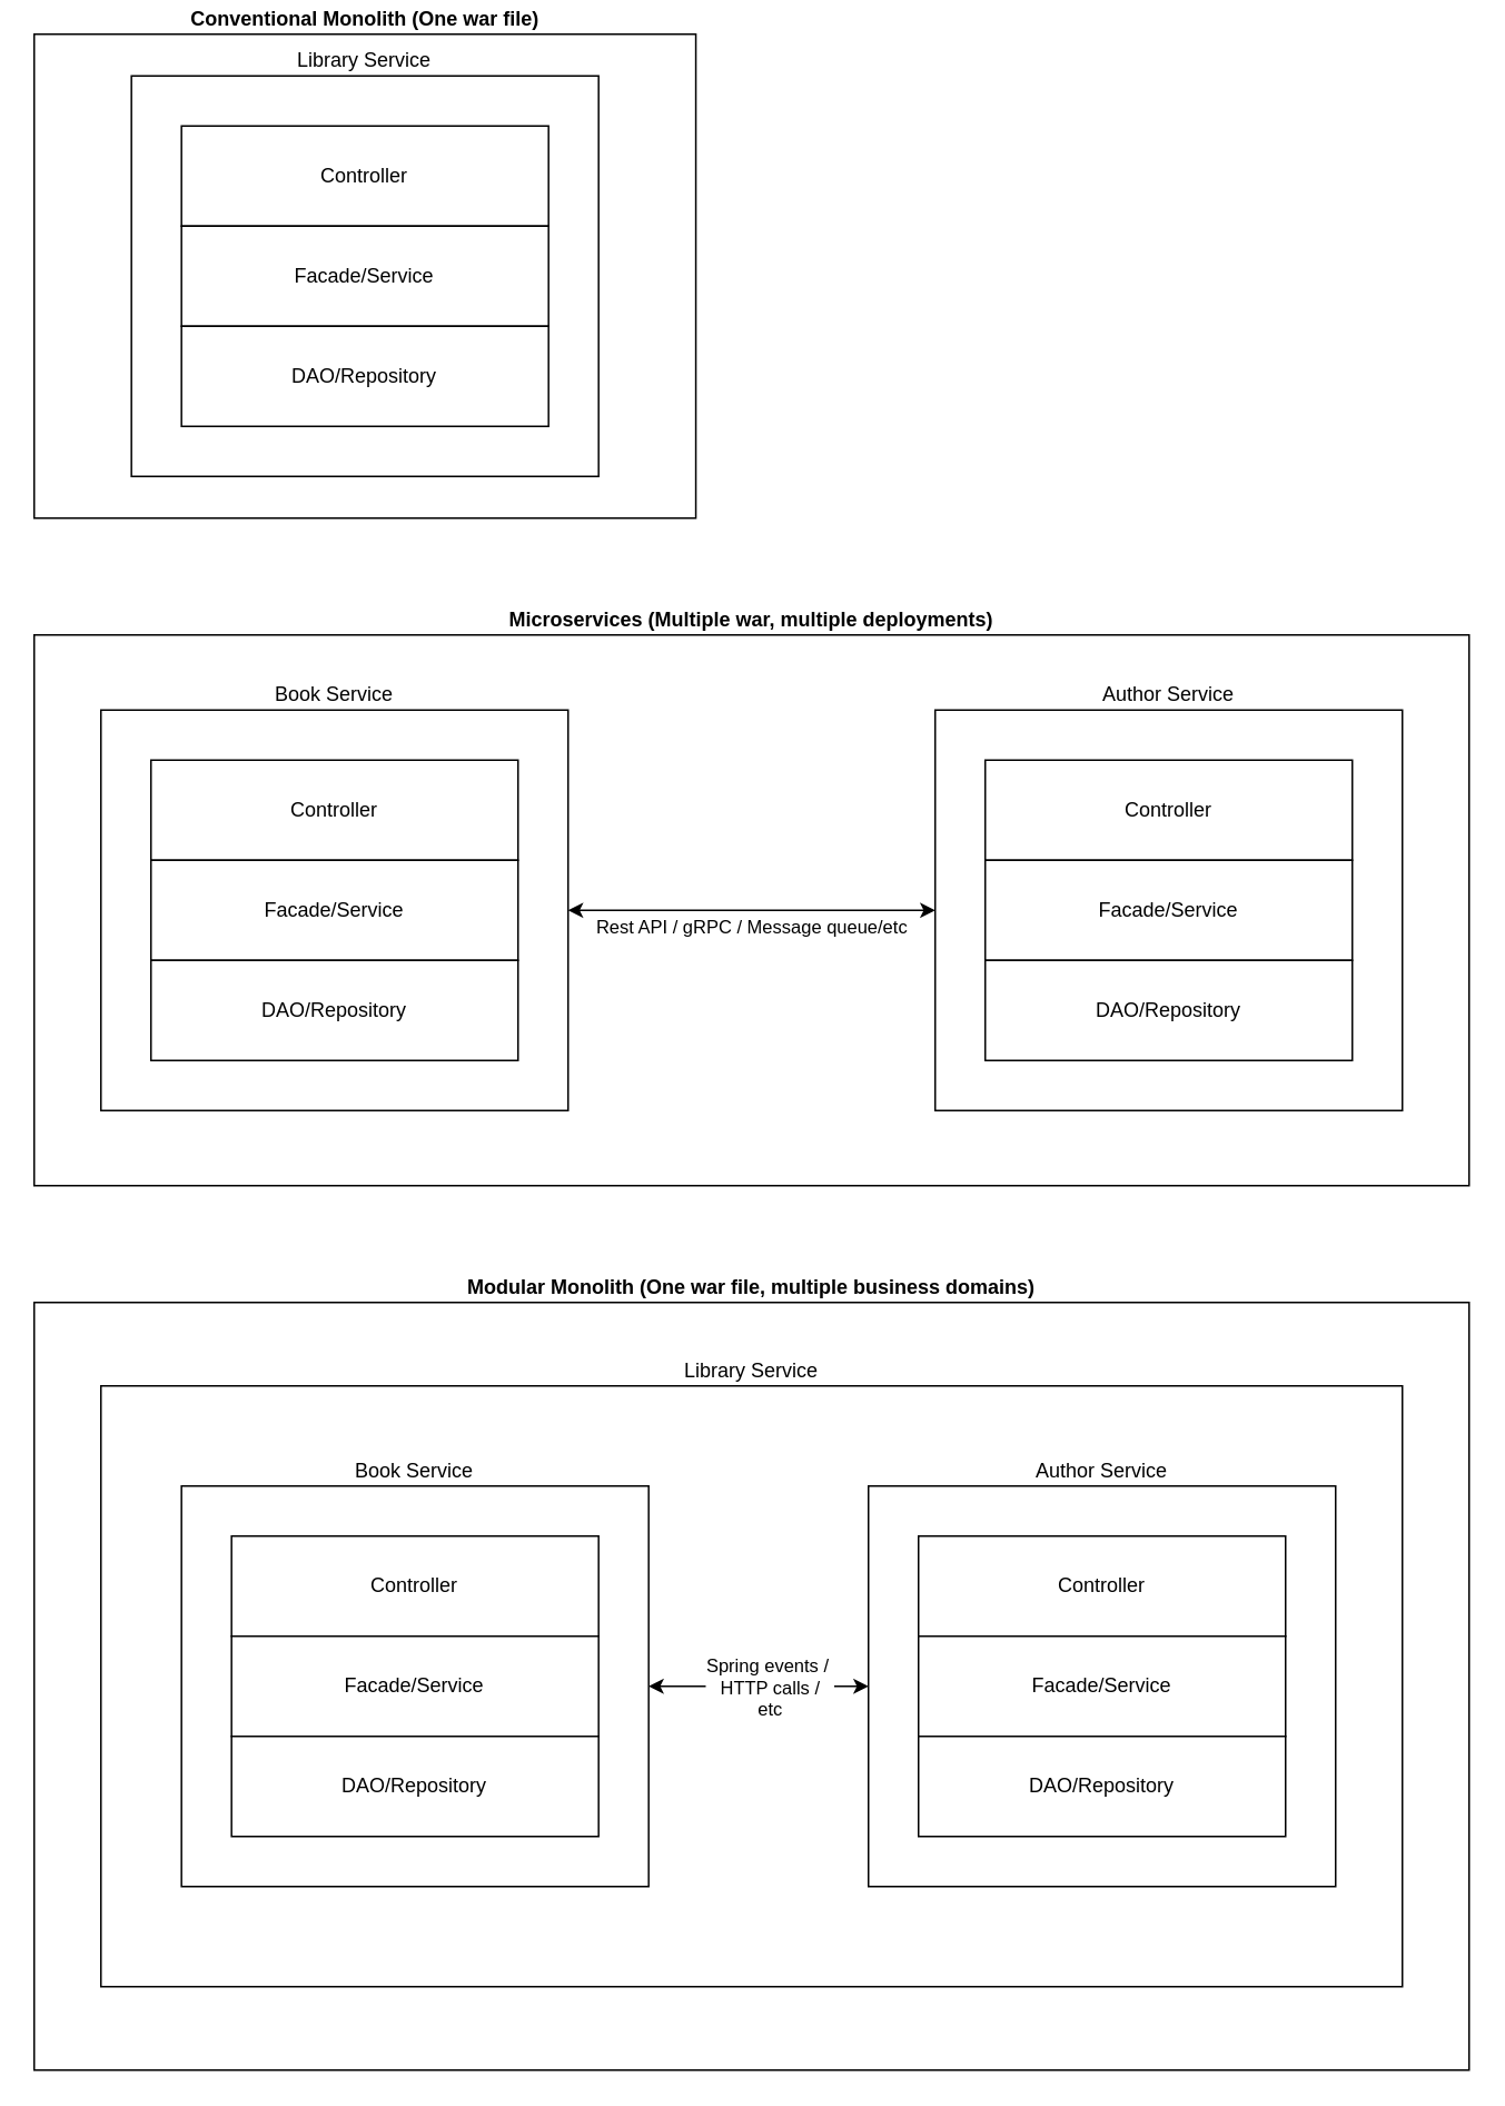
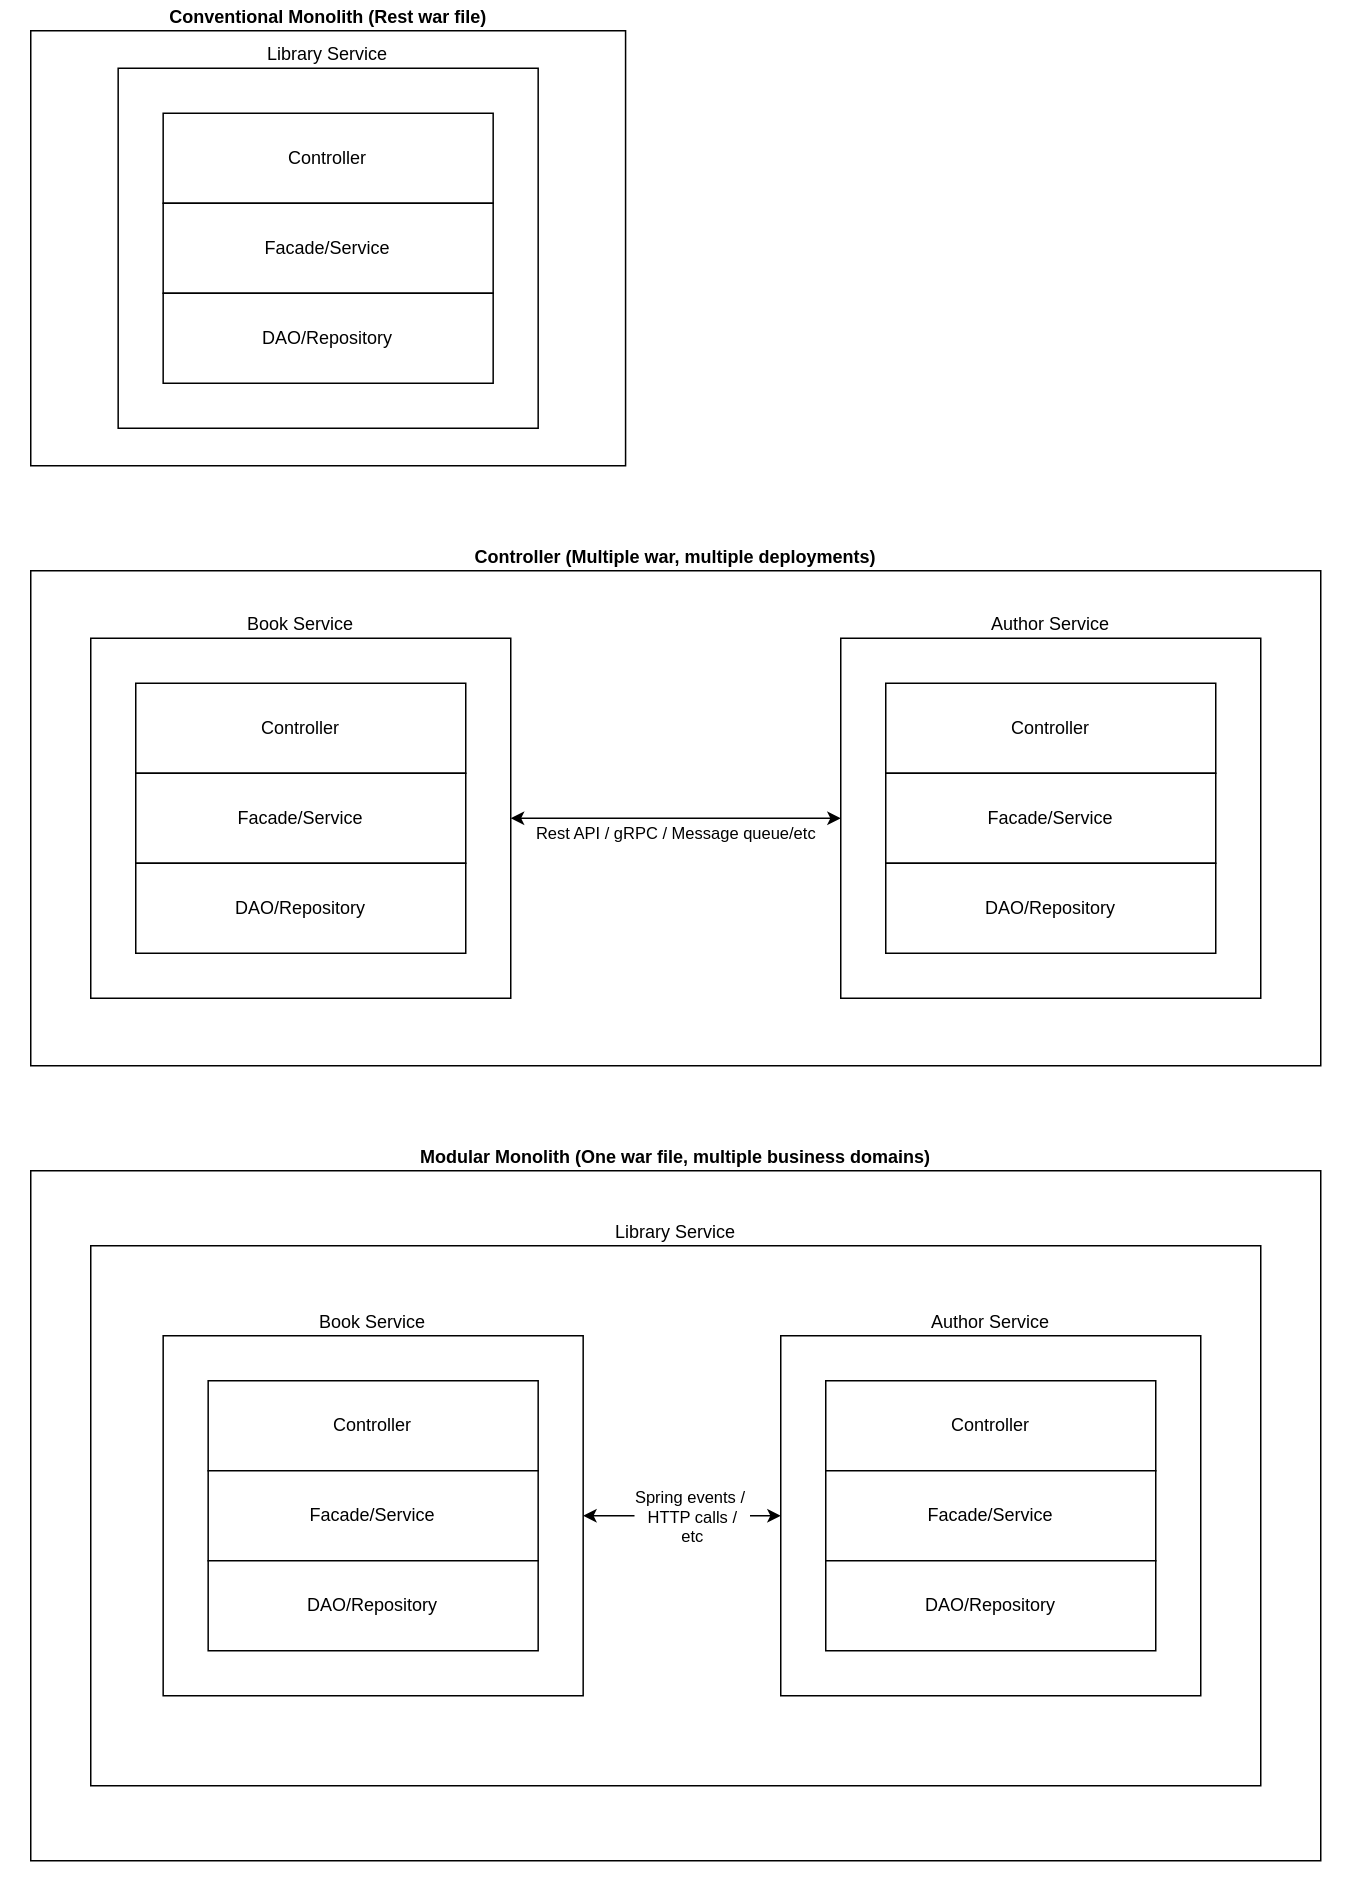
  <mxCell id="0" />
  <mxCell id="1" parent="0" />
- <mxCell id="2" value="Microservices (Multiple war, multiple deployments)" style="rounded=0;whiteSpace=wrap;html=1;fontStyle=1;labelPosition=center;verticalLabelPosition=top;align=center;verticalAlign=bottom;" vertex="1" parent="1"><mxGeometry x="20" y="380" width="860" height="330" as="geometry" /></mxCell>
- <mxCell id="3" value="Conventional Monolith (One war file)" style="rounded=0;whiteSpace=wrap;html=1;fontStyle=1;labelPosition=center;verticalLabelPosition=top;align=center;verticalAlign=bottom;" vertex="1" parent="1"><mxGeometry x="20" y="20" width="396.55" height="290" as="geometry" /></mxCell>
+ <mxCell id="2" value="Controller (Multiple war, multiple deployments)" style="rounded=0;whiteSpace=wrap;html=1;fontStyle=1;labelPosition=center;verticalLabelPosition=top;align=center;verticalAlign=bottom;" vertex="1" parent="1"><mxGeometry x="20" y="380" width="860" height="330" as="geometry" /></mxCell>
+ <mxCell id="3" value="Conventional Monolith (Rest war file)" style="rounded=0;whiteSpace=wrap;html=1;fontStyle=1;labelPosition=center;verticalLabelPosition=top;align=center;verticalAlign=bottom;" vertex="1" parent="1"><mxGeometry x="20" y="20" width="396.55" height="290" as="geometry" /></mxCell>
  <mxCell id="4" value="Book Service" style="rounded=0;whiteSpace=wrap;html=1;labelPosition=center;verticalLabelPosition=top;align=center;verticalAlign=bottom;" vertex="1" parent="1"><mxGeometry x="60" y="425" width="280" height="240" as="geometry" /></mxCell>
  <mxCell id="5" value="Author Service" style="rounded=0;whiteSpace=wrap;html=1;labelPosition=center;verticalLabelPosition=top;align=center;verticalAlign=bottom;" vertex="1" parent="1"><mxGeometry x="560" y="425" width="280" height="240" as="geometry" /></mxCell>
  <mxCell id="6" value="Rest API / gRPC / Message queue/etc" style="endArrow=classic;startArrow=classic;html=1;exitX=0;exitY=0.5;exitDx=0;exitDy=0;entryX=1;entryY=0.5;entryDx=0;entryDy=0;" edge="1" parent="1" source="5" target="4"><mxGeometry y="10" width="50" height="50" relative="1" as="geometry"><mxPoint x="420" y="445" as="sourcePoint" /><mxPoint x="470" y="395" as="targetPoint" /><mxPoint as="offset" /></mxGeometry></mxCell>
  <mxCell id="7" value="Controller" style="rounded=0;whiteSpace=wrap;html=1;" vertex="1" parent="1"><mxGeometry x="90" y="455" width="220" height="60" as="geometry" /></mxCell>
  <mxCell id="8" value="Facade/Service" style="rounded=0;whiteSpace=wrap;html=1;" vertex="1" parent="1"><mxGeometry x="90" y="515" width="220" height="60" as="geometry" /></mxCell>
  <mxCell id="9" value="DAO/Repository" style="rounded=0;whiteSpace=wrap;html=1;" vertex="1" parent="1"><mxGeometry x="90" y="575" width="220" height="60" as="geometry" /></mxCell>
  <mxCell id="10" value="Controller" style="rounded=0;whiteSpace=wrap;html=1;" vertex="1" parent="1"><mxGeometry x="590" y="455" width="220" height="60" as="geometry" /></mxCell>
  <mxCell id="11" value="Facade/Service" style="rounded=0;whiteSpace=wrap;html=1;" vertex="1" parent="1"><mxGeometry x="590" y="515" width="220" height="60" as="geometry" /></mxCell>
  <mxCell id="12" value="DAO/Repository" style="rounded=0;whiteSpace=wrap;html=1;" vertex="1" parent="1"><mxGeometry x="590" y="575" width="220" height="60" as="geometry" /></mxCell>
  <mxCell id="13" value="Modular Monolith (One war file, multiple business domains)" style="rounded=0;whiteSpace=wrap;html=1;fontStyle=1;labelPosition=center;verticalLabelPosition=top;align=center;verticalAlign=bottom;" vertex="1" parent="1"><mxGeometry x="20" y="780" width="860" height="460" as="geometry" /></mxCell>
  <mxCell id="14" value="Library Service" style="rounded=0;whiteSpace=wrap;html=1;labelPosition=center;verticalLabelPosition=top;align=center;verticalAlign=bottom;" vertex="1" parent="1"><mxGeometry x="78.28" y="45" width="280" height="240" as="geometry" /></mxCell>
  <mxCell id="15" value="Controller" style="rounded=0;whiteSpace=wrap;html=1;" vertex="1" parent="1"><mxGeometry x="108.28" y="75" width="220" height="60" as="geometry" /></mxCell>
  <mxCell id="16" value="Facade/Service" style="rounded=0;whiteSpace=wrap;html=1;" vertex="1" parent="1"><mxGeometry x="108.28" y="135" width="220" height="60" as="geometry" /></mxCell>
  <mxCell id="17" value="DAO/Repository" style="rounded=0;whiteSpace=wrap;html=1;" vertex="1" parent="1"><mxGeometry x="108.28" y="195" width="220" height="60" as="geometry" /></mxCell>
  <mxCell id="18" value="Library Service" style="rounded=0;whiteSpace=wrap;html=1;labelPosition=center;verticalLabelPosition=top;align=center;verticalAlign=bottom;" vertex="1" parent="1"><mxGeometry x="60" y="830" width="780" height="360" as="geometry" /></mxCell>
  <mxCell id="19" value="Book Service" style="rounded=0;whiteSpace=wrap;html=1;labelPosition=center;verticalLabelPosition=top;align=center;verticalAlign=bottom;" vertex="1" parent="1"><mxGeometry x="108.28" y="890" width="280" height="240" as="geometry" /></mxCell>
  <mxCell id="20" value="Author Service" style="rounded=0;whiteSpace=wrap;html=1;labelPosition=center;verticalLabelPosition=top;align=center;verticalAlign=bottom;" vertex="1" parent="1"><mxGeometry x="520" y="890" width="280" height="240" as="geometry" /></mxCell>
  <mxCell id="21" value="Controller" style="rounded=0;whiteSpace=wrap;html=1;" vertex="1" parent="1"><mxGeometry x="138.28" y="920" width="220" height="60" as="geometry" /></mxCell>
  <mxCell id="22" value="Facade/Service" style="rounded=0;whiteSpace=wrap;html=1;" vertex="1" parent="1"><mxGeometry x="138.28" y="980" width="220" height="60" as="geometry" /></mxCell>
  <mxCell id="23" value="DAO/Repository" style="rounded=0;whiteSpace=wrap;html=1;" vertex="1" parent="1"><mxGeometry x="138.28" y="1040" width="220" height="60" as="geometry" /></mxCell>
  <mxCell id="24" value="Controller" style="rounded=0;whiteSpace=wrap;html=1;" vertex="1" parent="1"><mxGeometry x="550" y="920" width="220" height="60" as="geometry" /></mxCell>
  <mxCell id="25" value="Facade/Service" style="rounded=0;whiteSpace=wrap;html=1;" vertex="1" parent="1"><mxGeometry x="550" y="980" width="220" height="60" as="geometry" /></mxCell>
  <mxCell id="26" value="DAO/Repository" style="rounded=0;whiteSpace=wrap;html=1;" vertex="1" parent="1"><mxGeometry x="550" y="1040" width="220" height="60" as="geometry" /></mxCell>
  <mxCell id="27" value="" style="endArrow=classic;startArrow=classic;html=1;exitX=0;exitY=0.5;exitDx=0;exitDy=0;entryX=1;entryY=0.5;entryDx=0;entryDy=0;" edge="1" parent="1" source="20" target="19"><mxGeometry width="50" height="50" relative="1" as="geometry"><mxPoint x="390" y="850" as="sourcePoint" /><mxPoint x="440" y="800" as="targetPoint" /></mxGeometry></mxCell>
  <mxCell id="28" value="Spring events /&amp;nbsp;&lt;br&gt;HTTP calls /&lt;br&gt;etc" style="edgeLabel;html=1;align=center;verticalAlign=middle;resizable=0;points=[];" vertex="1" connectable="0" parent="27"><mxGeometry x="0.291" y="1" relative="1" as="geometry"><mxPoint x="25" y="-1" as="offset" /></mxGeometry></mxCell>
